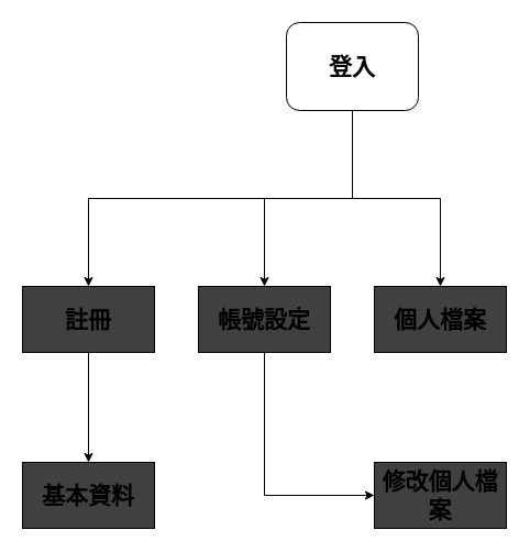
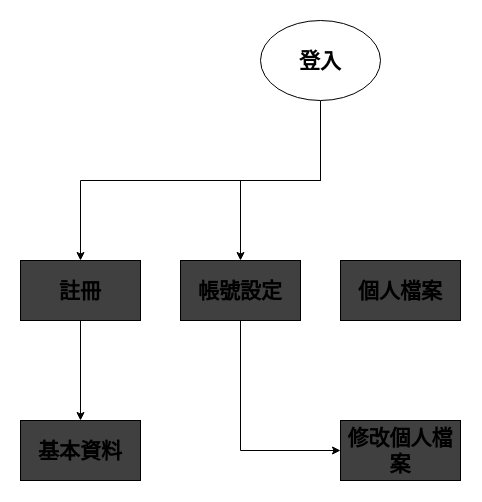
  <mxCell id="0" />
  <mxCell id="1" parent="0" />
  <mxCell id="2" style="edgeStyle=orthogonalEdgeStyle;rounded=0;orthogonalLoop=1;jettySize=auto;html=1;exitX=0.5;exitY=1;exitDx=0;exitDy=0;entryX=0.5;entryY=0;entryDx=0;entryDy=0;fontSize=21;" parent="1" source="5" target="7" edge="1"><mxGeometry relative="1" as="geometry" /></mxCell>
  <mxCell id="3" style="edgeStyle=orthogonalEdgeStyle;rounded=0;orthogonalLoop=1;jettySize=auto;html=1;exitX=0.5;exitY=1;exitDx=0;exitDy=0;entryX=0.5;entryY=0;entryDx=0;entryDy=0;fontSize=21;" parent="1" source="5" target="9" edge="1"><mxGeometry relative="1" as="geometry" /></mxCell>
- <mxCell id="4" style="edgeStyle=orthogonalEdgeStyle;rounded=0;orthogonalLoop=1;jettySize=auto;html=1;exitX=0.5;exitY=1;exitDx=0;exitDy=0;entryX=0.5;entryY=0;entryDx=0;entryDy=0;fontSize=21;" parent="1" source="5" target="10" edge="1"><mxGeometry relative="1" as="geometry" /></mxCell>
- <mxCell id="5" value="&lt;font style=&quot;font-size: 21px&quot;&gt;登入&lt;/font&gt;" style="whiteSpace=wrap;html=1;fontStyle=1;rounded=1;" parent="1" vertex="1"><mxGeometry x="260" width="120" height="80" as="geometry" y="20" /></mxCell>
+ <mxCell id="5" value="&lt;font style=&quot;font-size: 21px&quot;&gt;登入&lt;/font&gt;" style="ellipse;whiteSpace=wrap;html=1;fontStyle=1" parent="1" vertex="1"><mxGeometry x="260" width="120" height="80" as="geometry" y="20" /></mxCell>
  <mxCell id="6" style="edgeStyle=orthogonalEdgeStyle;rounded=0;orthogonalLoop=1;jettySize=auto;html=1;exitX=0.5;exitY=1;exitDx=0;exitDy=0;entryX=0.5;entryY=0;entryDx=0;entryDy=0;fontSize=21;" parent="1" source="7" target="11" edge="1"><mxGeometry relative="1" as="geometry" /></mxCell>
  <mxCell id="7" value="註冊" style="rounded=0;whiteSpace=wrap;html=1;fontSize=21;fillColor=#404040;fontStyle=1" parent="1" vertex="1"><mxGeometry x="20" y="260" width="120" height="60" as="geometry" /></mxCell>
  <mxCell id="8" style="edgeStyle=orthogonalEdgeStyle;rounded=0;orthogonalLoop=1;jettySize=auto;html=1;exitX=0.5;exitY=1;exitDx=0;exitDy=0;entryX=0;entryY=0.5;entryDx=0;entryDy=0;fontSize=21;" parent="1" source="9" target="12" edge="1"><mxGeometry relative="1" as="geometry" /></mxCell>
  <mxCell id="9" value="帳號設定" style="rounded=0;whiteSpace=wrap;html=1;fontSize=21;fillColor=#404040;fontStyle=1" parent="1" vertex="1"><mxGeometry x="180" y="260" width="120" height="60" as="geometry" /></mxCell>
  <mxCell id="10" value="個人檔案" style="rounded=0;whiteSpace=wrap;html=1;fontSize=21;fillColor=#404040;fontStyle=1" parent="1" vertex="1"><mxGeometry x="340" y="260" width="120" height="60" as="geometry" /></mxCell>
  <mxCell id="11" value="基本資料" style="rounded=0;whiteSpace=wrap;html=1;fontSize=21;fillColor=#404040;fontStyle=1" parent="1" vertex="1"><mxGeometry x="20" y="420" width="120" height="60" as="geometry" /></mxCell>
  <mxCell id="12" value="修改個人檔案" style="rounded=0;whiteSpace=wrap;html=1;fontSize=21;fillColor=#404040;fontStyle=1" parent="1" vertex="1"><mxGeometry x="340" y="420" width="120" height="60" as="geometry" /></mxCell>
